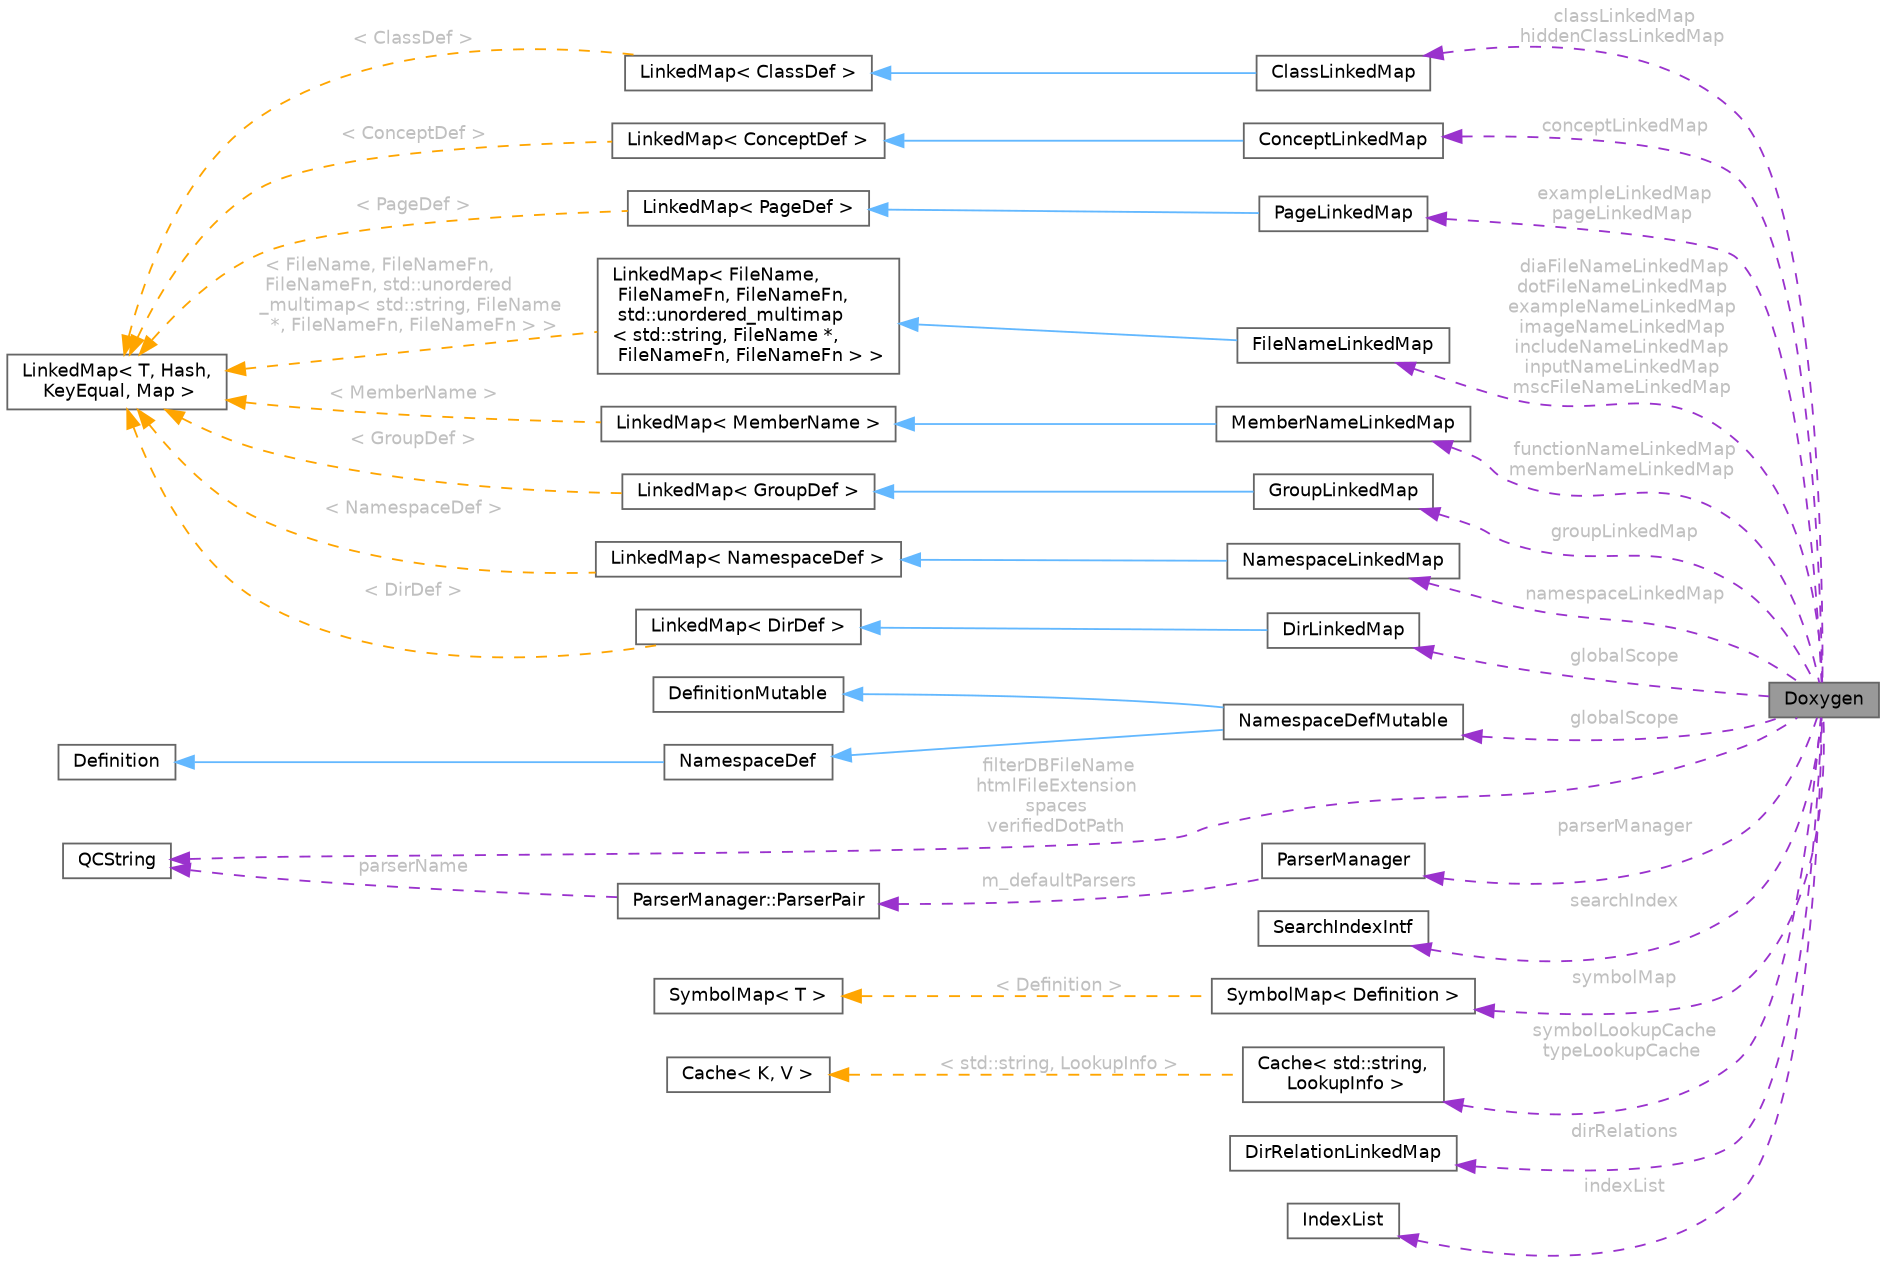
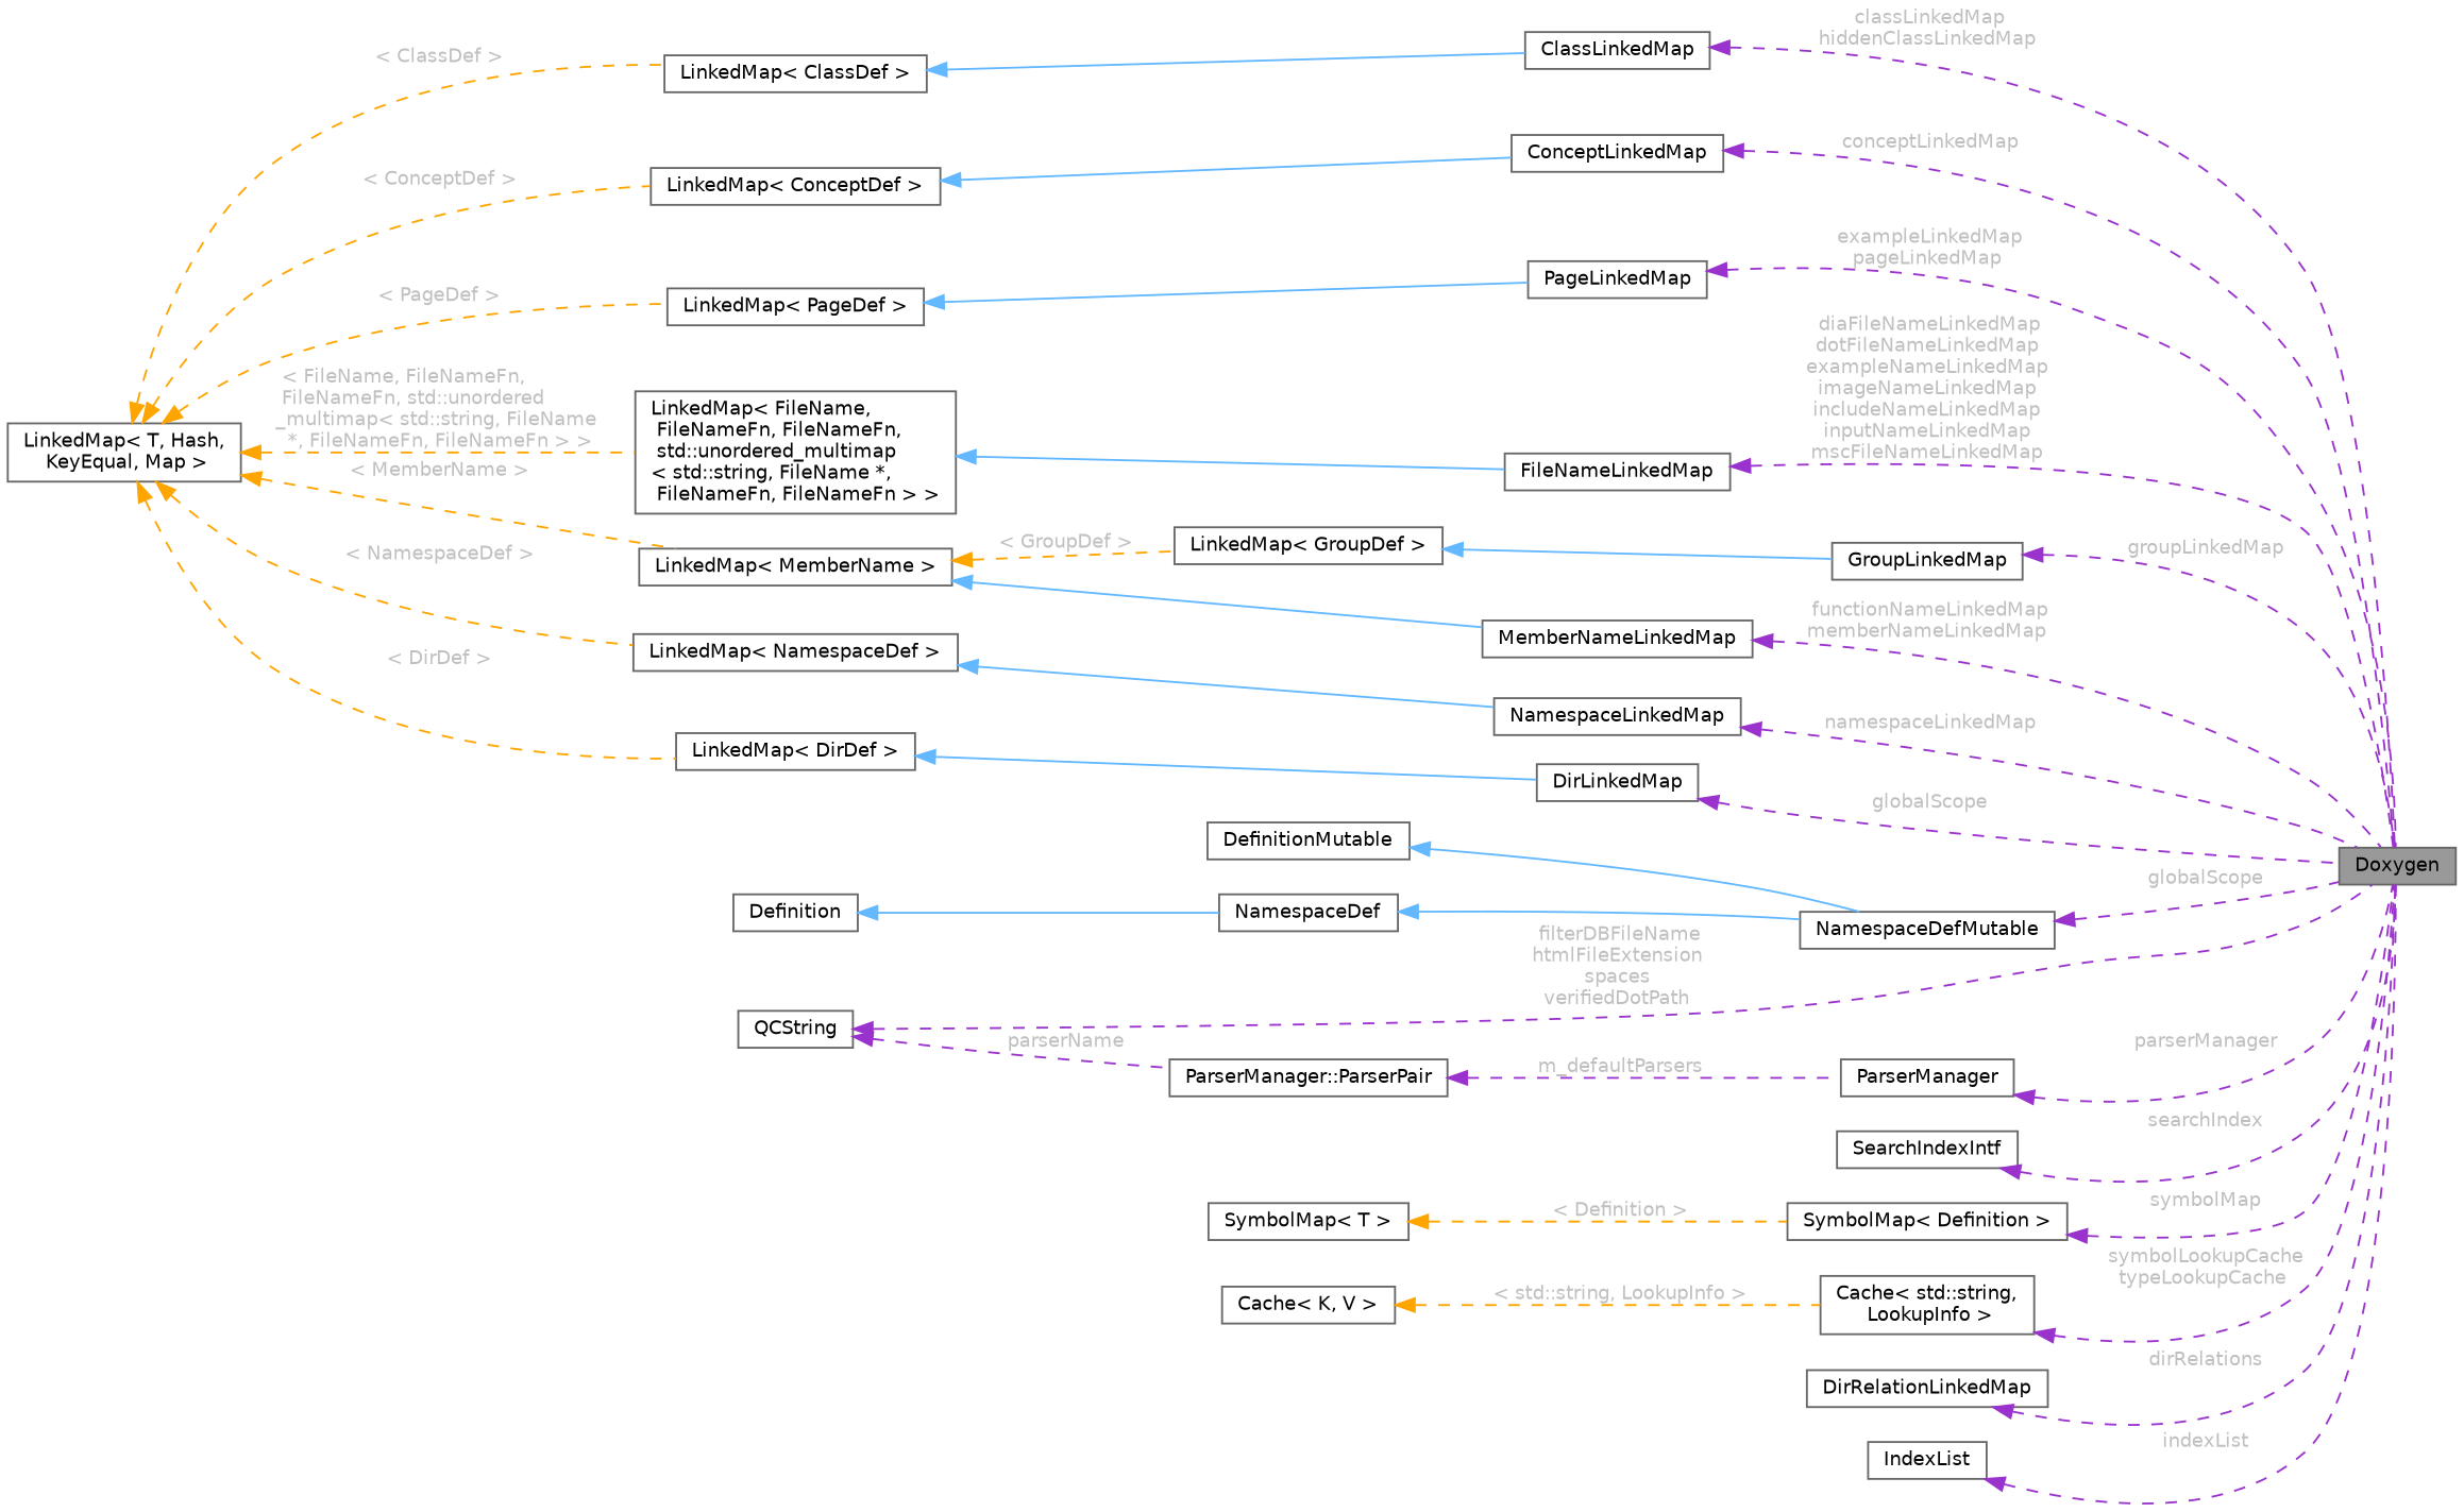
  digraph {
    rankdir=LR
    node [color=gray40 fillcolor=white fontname=Helvetica fontsize=10 shape=box style=filled]
    edge [color=darkorchid3 dir=back fontcolor=grey fontname=Helvetica fontsize=10 labelfontname=Helvetica labelfontsize=10 style=dashed]
    n1 [fillcolor=grey60 fontcolor=black height=0.2 label=Doxygen width=0.4]
    n2 [height=0.2 label=ClassLinkedMap width=0.4]
    n3 [height=0.2 label="LinkedMap\< ClassDef \>" width=0.4]
    n4 [height=0.2 label="LinkedMap\< T, Hash,\l KeyEqual, Map \>" width=0.4]
    n5 [height=0.2 label="LinkedMap\< ConceptDef \>" width=0.4]
    n6 [height=0.2 label="LinkedMap\< PageDef \>" width=0.4]
    n7 [height=0.2 label="LinkedMap\< FileName,\l FileNameFn, FileNameFn,\l std::unordered_multimap\l\< std::string, FileName *,\l FileNameFn, FileNameFn \> \>" width=0.4]
    n8 [height=0.2 label="LinkedMap\< MemberName \>" width=0.4]
    n9 [height=0.2 label="LinkedMap\< GroupDef \>" width=0.4]
    n10 [height=0.2 label="LinkedMap\< NamespaceDef \>" width=0.4]
    n11 [height=0.2 label="LinkedMap\< DirDef \>" width=0.4]
    n12 [height=0.2 label=ConceptLinkedMap width=0.4]
    n13 [height=0.2 label=PageLinkedMap width=0.4]
    n14 [height=0.2 label=FileNameLinkedMap width=0.4]
    n15 [height=0.2 label=MemberNameLinkedMap width=0.4]
    n16 [height=0.2 label=GroupLinkedMap width=0.4]
    n17 [height=0.2 label=NamespaceLinkedMap width=0.4]
    n18 [height=0.2 label=DirLinkedMap width=0.4]
    n19 [height=0.2 label=NamespaceDefMutable width=0.4]
    n20 [height=0.2 label=DefinitionMutable width=0.4]
    n21 [height=0.2 label=NamespaceDef width=0.4]
    n22 [height=0.2 label=Definition width=0.4]
    n23 [height=0.2 label=QCString width=0.4]
    n24 [height=0.2 label="ParserManager::ParserPair" width=0.4]
    n25 [height=0.2 label=ParserManager width=0.4]
    n26 [height=0.2 label=SearchIndexIntf width=0.4]
    n27 [height=0.2 label="SymbolMap\< Definition \>" width=0.4]
    n28 [height=0.2 label="SymbolMap\< T \>" width=0.4]
    n29 [height=0.2 label="Cache\< std::string,\l LookupInfo \>" width=0.4]
    n30 [height=0.2 label="Cache\< K, V \>" width=0.4]
    n31 [height=0.2 label=DirRelationLinkedMap width=0.4]
    n32 [height=0.2 label=IndexList width=0.4]
    n2 -> n1 [label=" classLinkedMap\nhiddenClassLinkedMap"]
    n3 -> n2 [color=steelblue1 style=solid fontcolor=""]
    n4 -> n3 [color=orange label=" \< ClassDef \>"]
    n4 -> n5 [color=orange label=" \< ConceptDef \>"]
    n4 -> n6 [color=orange label=" \< PageDef \>"]
    n4 -> n7 [color=orange label=" \< FileName, FileNameFn,\l FileNameFn, std::unordered\l_multimap\< std::string, FileName\l *, FileNameFn, FileNameFn \> \>"]
    n4 -> n8 [color=orange label=" \< MemberName \>"]
-   n4 -> n9 [color=orange label=" \< GroupDef \>"]
+   n8 -> n9 [color=orange label=" \< GroupDef \>"]
    n4 -> n10 [color=orange label=" \< NamespaceDef \>"]
    n4 -> n11 [color=orange label=" \< DirDef \>"]
    n5 -> n12 [color=steelblue1 style=solid fontcolor=""]
    n6 -> n13 [color=steelblue1 style=solid fontcolor=""]
    n7 -> n14 [color=steelblue1 style=solid fontcolor=""]
    n8 -> n15 [color=steelblue1 style=solid fontcolor=""]
    n9 -> n16 [color=steelblue1 style=solid fontcolor=""]
    n10 -> n17 [color=steelblue1 style=solid fontcolor=""]
    n11 -> n18 [color=steelblue1 style=solid fontcolor=""]
    n12 -> n1 [label=" conceptLinkedMap"]
    n13 -> n1 [label=" exampleLinkedMap\npageLinkedMap"]
    n14 -> n1 [label=" diaFileNameLinkedMap\ndotFileNameLinkedMap\nexampleNameLinkedMap\nimageNameLinkedMap\nincludeNameLinkedMap\ninputNameLinkedMap\nmscFileNameLinkedMap"]
    n15 -> n1 [label=" functionNameLinkedMap\nmemberNameLinkedMap"]
    n16 -> n1 [label=" groupLinkedMap"]
    n17 -> n1 [label=" namespaceLinkedMap"]
    n18 -> n1 [label=" globalScope"]
    n19 -> n1 [label=" globalScope"]
    n20 -> n19 [color=steelblue1 style=solid fontcolor=""]
    n21 -> n19 [color=steelblue1 style=solid fontcolor=""]
    n22 -> n21 [color=steelblue1 style=solid fontcolor=""]
    n23 -> n1 [label=" filterDBFileName\nhtmlFileExtension\nspaces\nverifiedDotPath"]
    n23 -> n24 [label=" parserName"]
    n24 -> n25 [label=" m_defaultParsers"]
    n25 -> n1 [label=" parserManager"]
    n26 -> n1 [label=" searchIndex"]
    n27 -> n1 [label=" symbolMap"]
    n28 -> n27 [color=orange label=" \< Definition \>"]
    n29 -> n1 [label=" symbolLookupCache\ntypeLookupCache"]
    n30 -> n29 [color=orange label=" \< std::string, LookupInfo \>"]
    n31 -> n1 [label=" dirRelations"]
    n32 -> n1 [label=" indexList"]
  }
